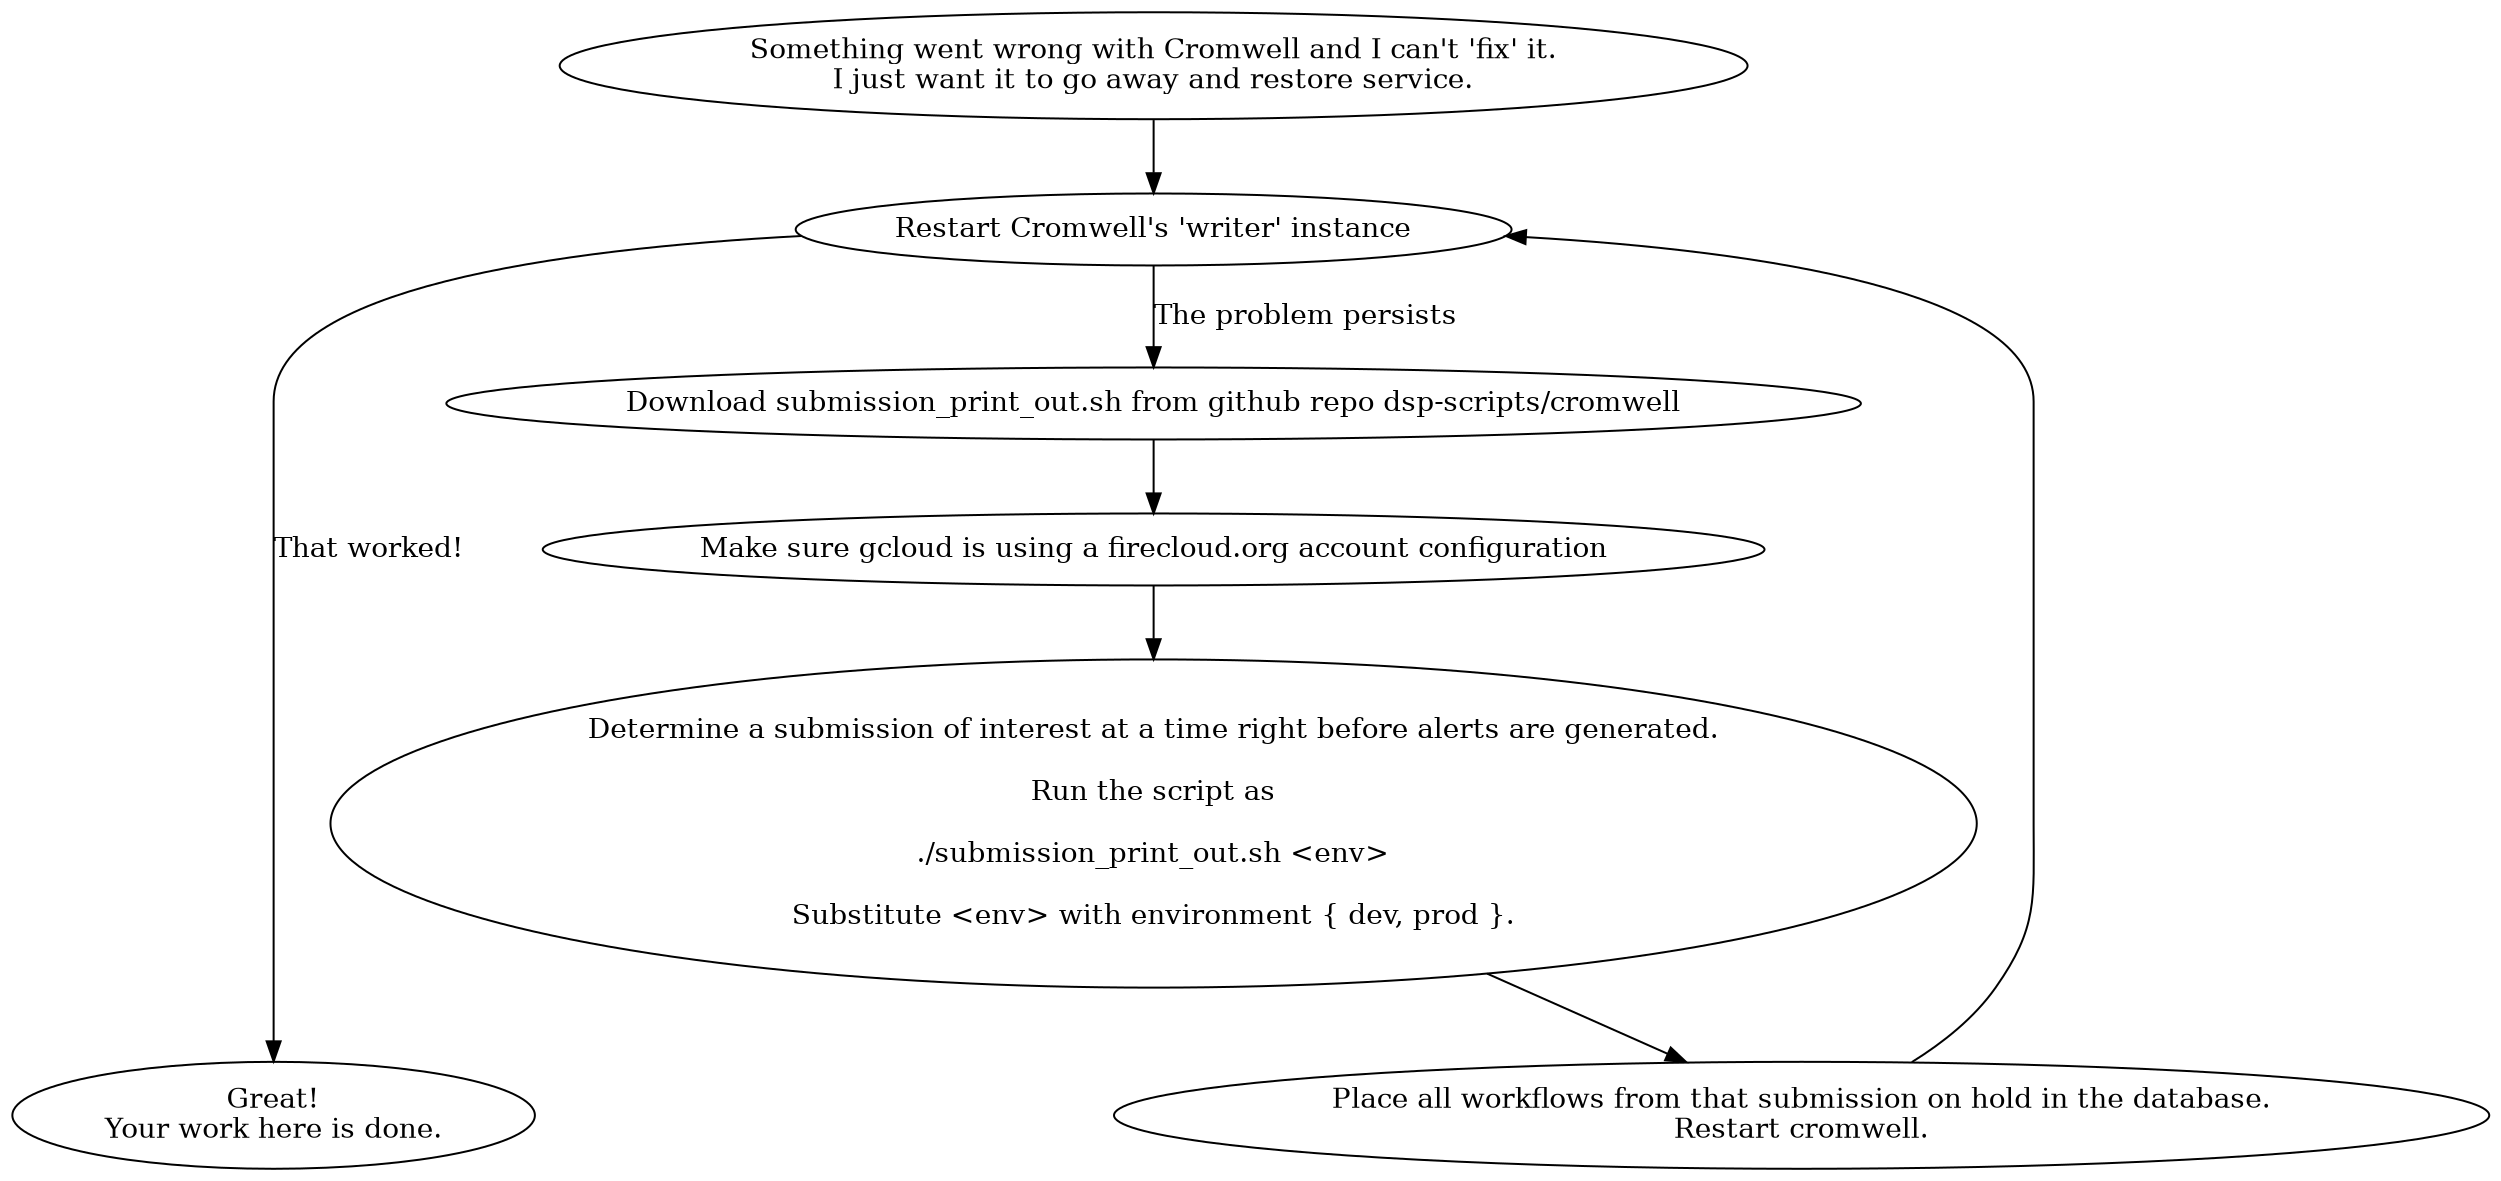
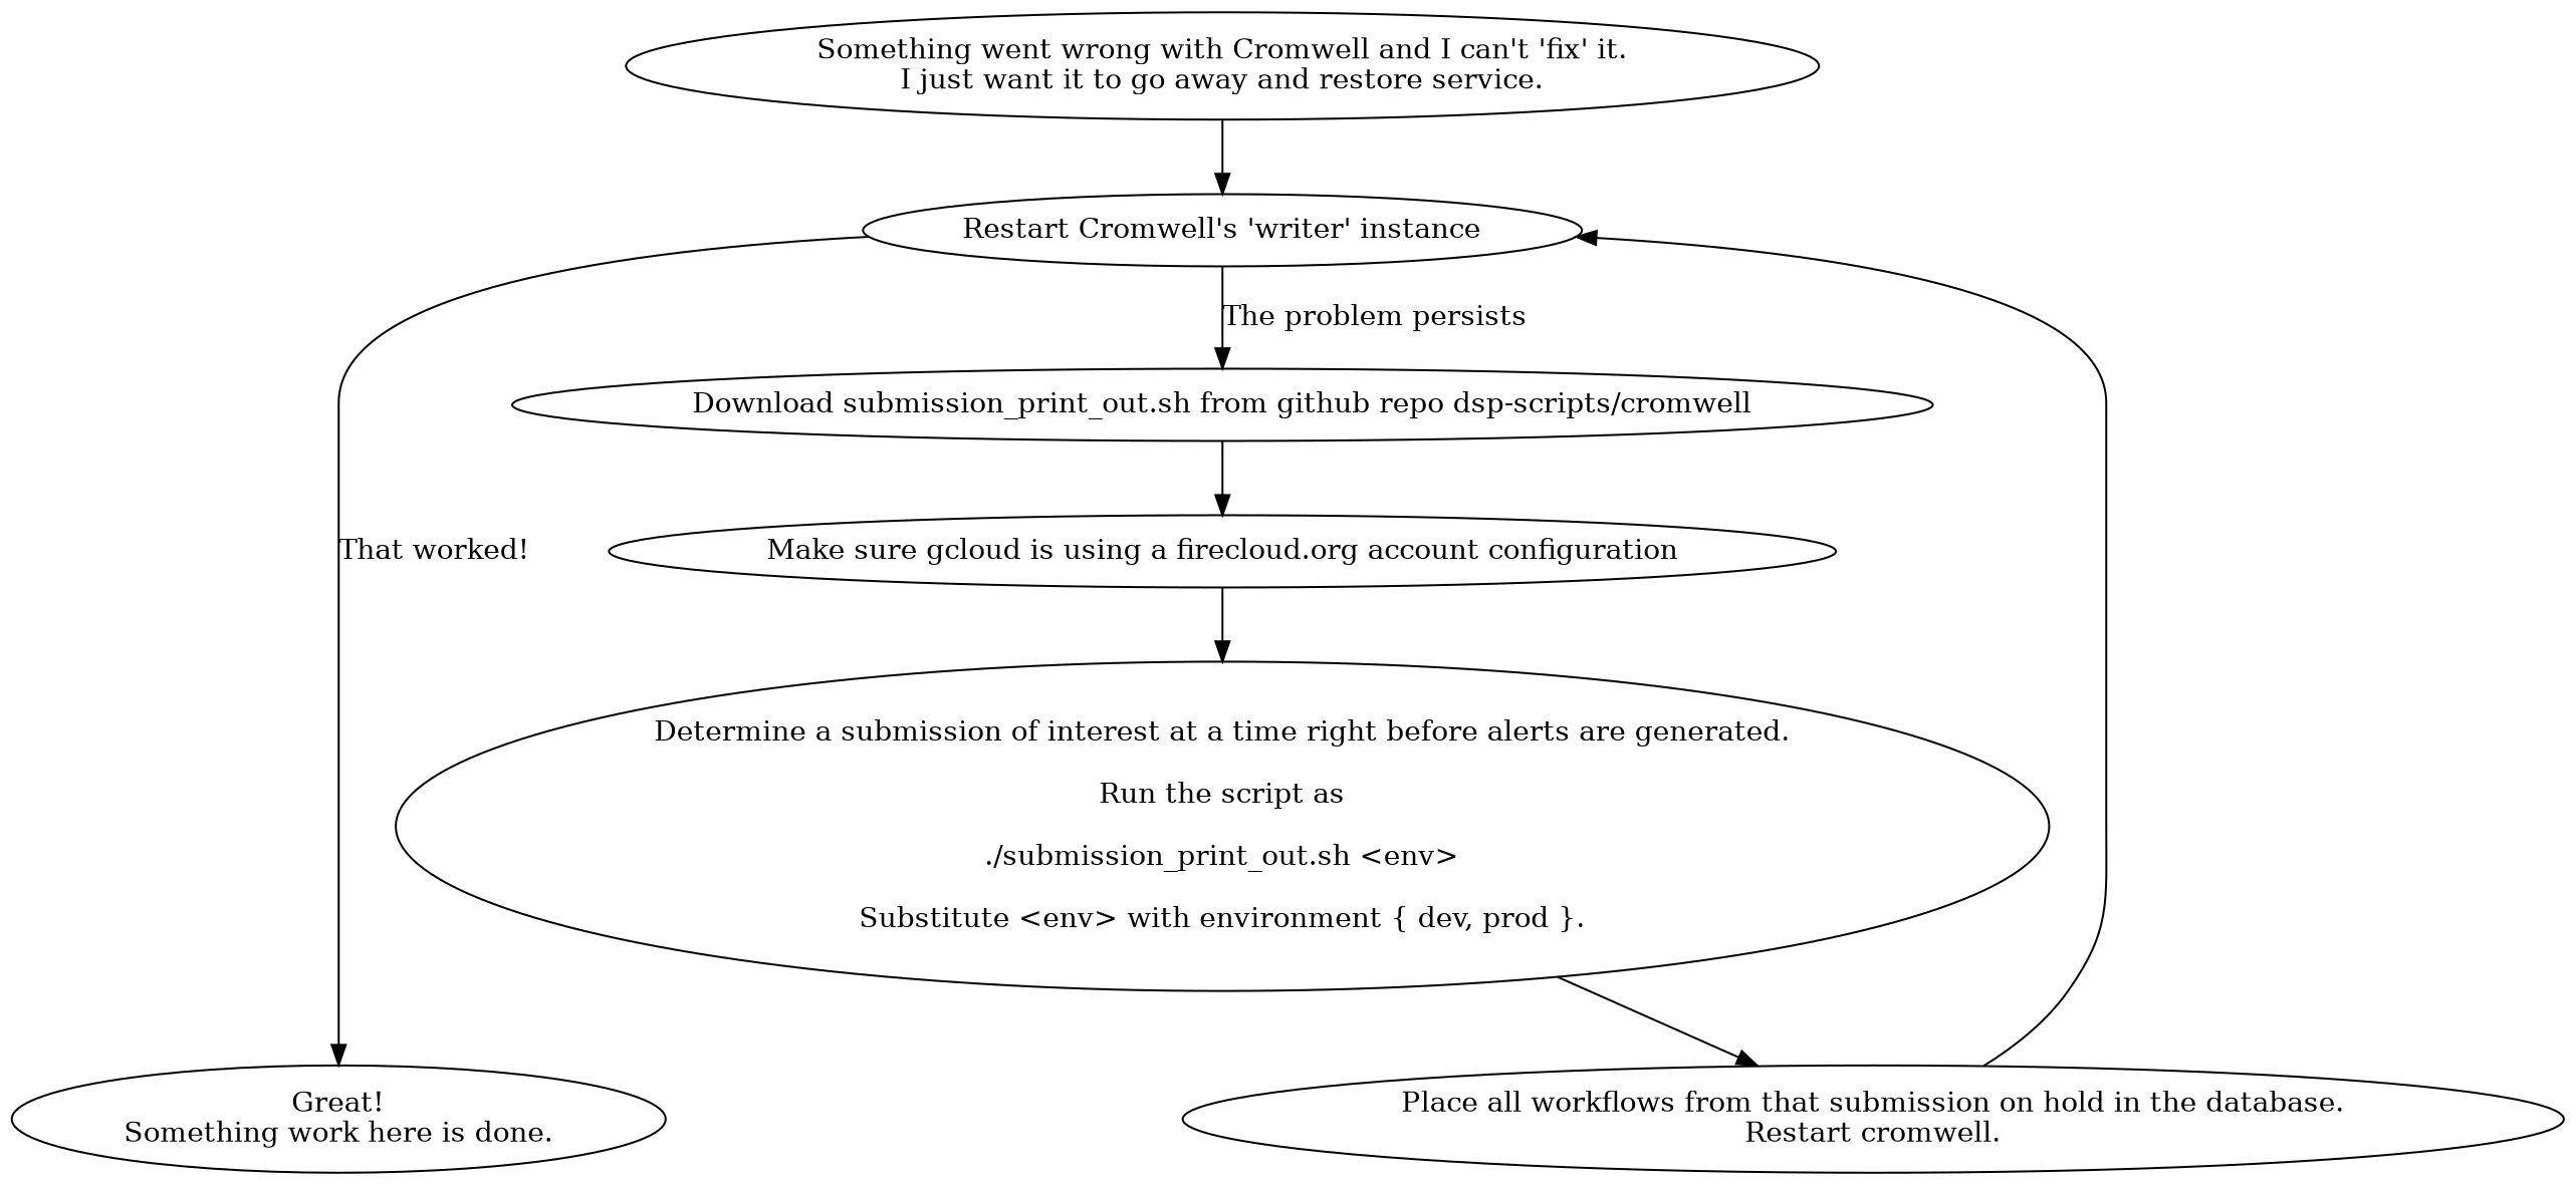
  digraph {
    node [shape=oval]
-   n1 [label="Great!\nYour work here is done."]
+   n1 [label="Great!\nSomething work here is done."]
    n2 [label="Something went wrong with Cromwell and I can't 'fix' it.\nI just want it to go away and restore service."]
    n3 [label="Restart Cromwell's 'writer' instance"]
    n4 [label="Download submission_print_out.sh from github repo dsp-scripts/cromwell"]
    n5 [label="Make sure gcloud is using a firecloud.org account configuration"]
    n6 [label="Determine a submission of interest at a time right before alerts are generated.\n\nRun the script as\n\n./submission_print_out.sh <env>\n\nSubstitute <env> with environment { dev, prod }."]
    n7 [label="Place all workflows from that submission on hold in the database.\nRestart cromwell."]
    subgraph sub_1 {
      rank=max
      n1
    }
    n2 -> n3
    n3 -> n1 [label="That worked!"]
    n3 -> n4 [label="The problem persists"]
    n4 -> n5
    n5 -> n6
    n6 -> n7
    n7 -> n3
  }
